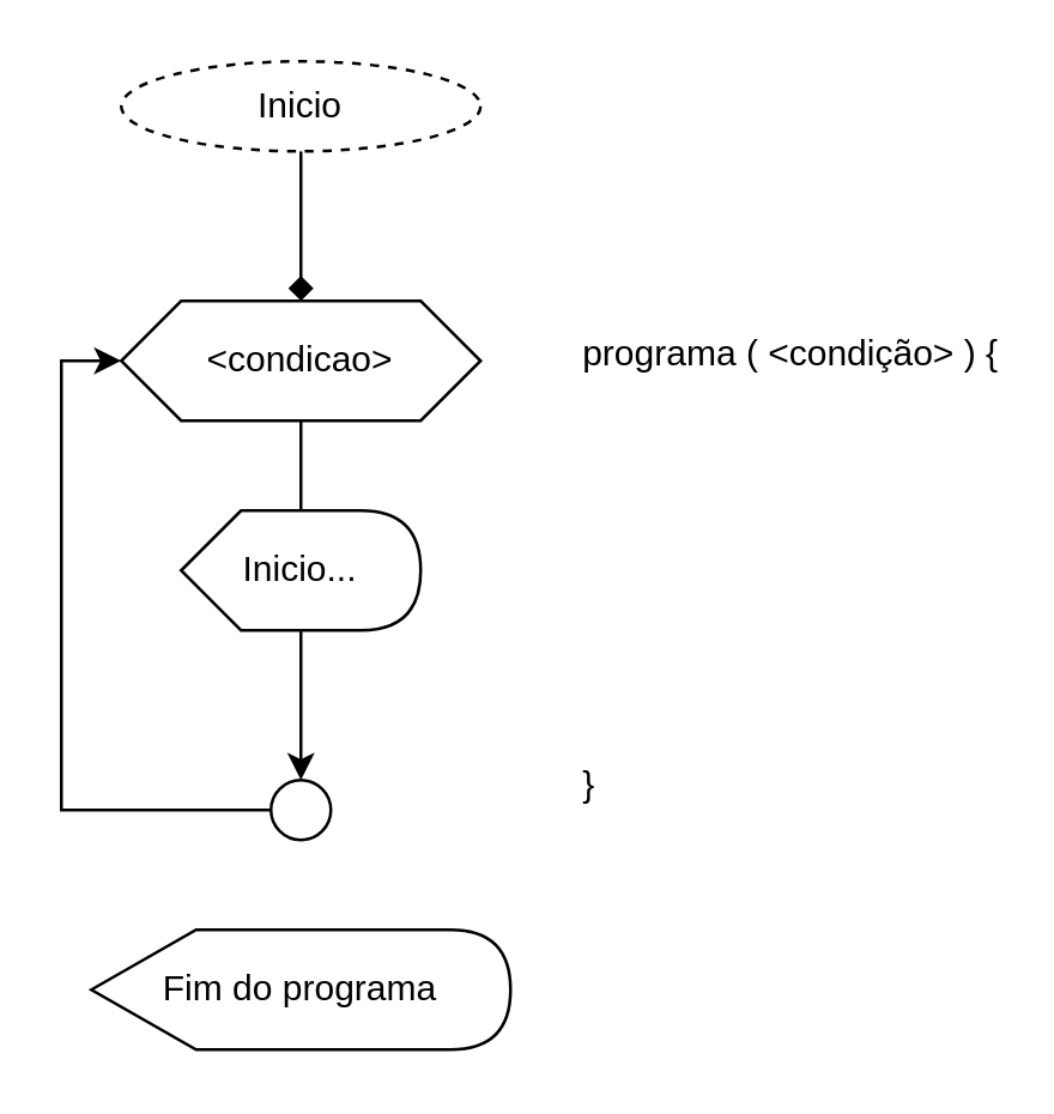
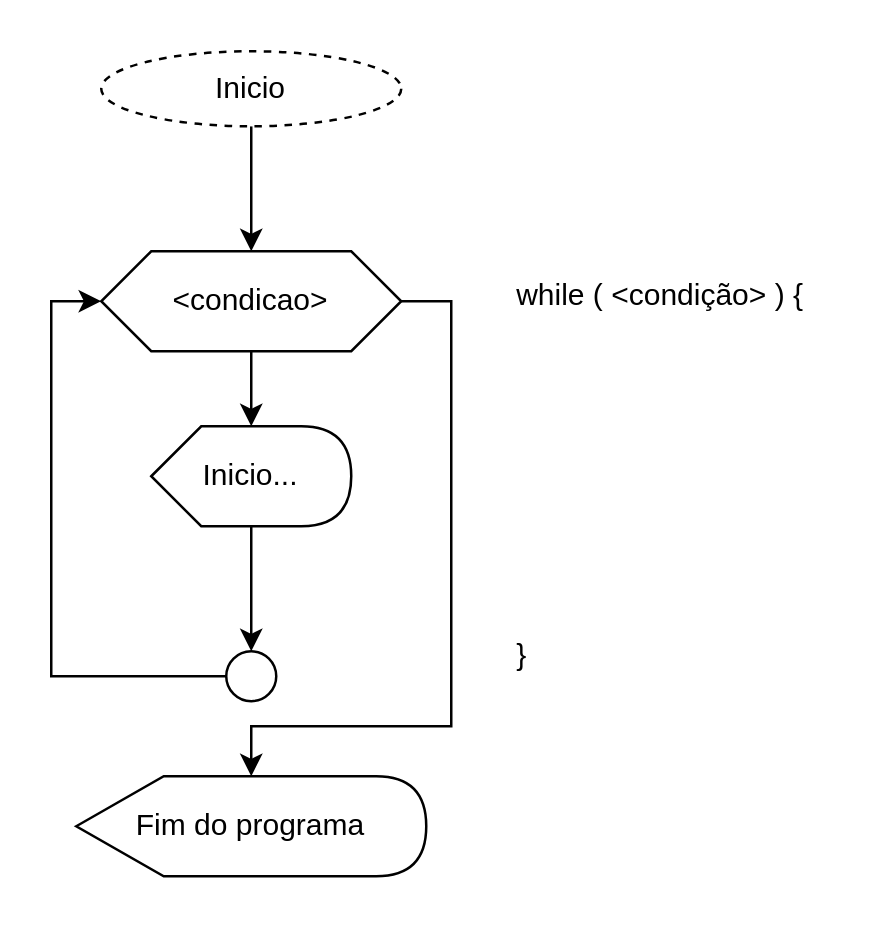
  <mxCell id="0" />
  <mxCell id="1" parent="0" />
- <mxCell id="2" value="" style="edgeStyle=orthogonalEdgeStyle;rounded=0;orthogonalLoop=1;jettySize=auto;html=1;endArrow=diamond;" edge="1" parent="1" source="3" target="8"><mxGeometry relative="1" as="geometry" /></mxCell>
+ <mxCell id="2" value="" style="edgeStyle=orthogonalEdgeStyle;rounded=0;orthogonalLoop=1;jettySize=auto;html=1;" edge="1" parent="1" source="3" target="8"><mxGeometry relative="1" as="geometry" /></mxCell>
  <mxCell id="3" value="Inicio" style="ellipse;whiteSpace=wrap;html=1;dashed=1;" vertex="1" parent="1"><mxGeometry x="40" y="20" width="120" height="30" as="geometry" /></mxCell>
  <mxCell id="4" style="edgeStyle=orthogonalEdgeStyle;rounded=0;orthogonalLoop=1;jettySize=auto;html=1;" edge="1" parent="1" source="5" target="10"><mxGeometry relative="1" as="geometry" /></mxCell>
  <mxCell id="5" value="Inicio..." style="shape=display;whiteSpace=wrap;html=1;" vertex="1" parent="1"><mxGeometry x="60" y="170" width="80" height="40" as="geometry" /></mxCell>
- <mxCell id="6" style="edgeStyle=orthogonalEdgeStyle;rounded=0;orthogonalLoop=1;jettySize=auto;html=1;endArrow=none;" edge="1" parent="1" source="8" target="5"><mxGeometry relative="1" as="geometry" /></mxCell>
+ <mxCell id="6" style="edgeStyle=orthogonalEdgeStyle;rounded=0;orthogonalLoop=1;jettySize=auto;html=1;" edge="1" parent="1" source="8" target="5"><mxGeometry relative="1" as="geometry" /></mxCell>
+ <mxCell id="7" style="edgeStyle=orthogonalEdgeStyle;rounded=0;orthogonalLoop=1;jettySize=auto;html=1;" edge="1" parent="1" source="8" target="12"><mxGeometry relative="1" as="geometry"><Array as="points"><mxPoint x="180" y="120" /><mxPoint x="180" y="290" /><mxPoint x="100" y="290" /></Array></mxGeometry></mxCell>
  <mxCell id="8" value="&amp;lt;condicao&amp;gt;" style="shape=hexagon;perimeter=hexagonPerimeter2;whiteSpace=wrap;html=1;fixedSize=1;" vertex="1" parent="1"><mxGeometry x="40" y="100" width="120" height="40" as="geometry" /></mxCell>
  <mxCell id="9" style="edgeStyle=orthogonalEdgeStyle;rounded=0;orthogonalLoop=1;jettySize=auto;html=1;entryX=0;entryY=0.5;entryDx=0;entryDy=0;" edge="1" parent="1" source="10" target="8"><mxGeometry relative="1" as="geometry"><Array as="points"><mxPoint x="20" y="270" /><mxPoint x="20" y="120" /></Array></mxGeometry></mxCell>
  <mxCell id="10" value="" style="ellipse;whiteSpace=wrap;html=1;aspect=fixed;" vertex="1" parent="1"><mxGeometry x="90" y="260" width="20" height="20" as="geometry" /></mxCell>
- <mxCell id="11" value="programa ( &amp;lt;condição&amp;gt; ) {&amp;nbsp;&lt;br&gt;&lt;br&gt;&lt;br&gt;&lt;br&gt;&lt;br&gt;&lt;br&gt;&lt;br&gt;&lt;br&gt;&lt;br&gt;&lt;br&gt;&lt;div style=&quot;text-align: left&quot;&gt;&lt;span&gt;}&amp;nbsp;&lt;/span&gt;&lt;/div&gt;" style="text;html=1;align=center;verticalAlign=middle;resizable=0;points=[];autosize=1;strokeColor=none;fillColor=none;" vertex="1" parent="1"><mxGeometry x="200" y="110" width="130" height="160" as="geometry" /></mxCell>
+ <mxCell id="11" value="while ( &amp;lt;condição&amp;gt; ) {&amp;nbsp;&lt;br&gt;&lt;br&gt;&lt;br&gt;&lt;br&gt;&lt;br&gt;&lt;br&gt;&lt;br&gt;&lt;br&gt;&lt;br&gt;&lt;br&gt;&lt;div style=&quot;text-align: left&quot;&gt;&lt;span&gt;}&amp;nbsp;&lt;/span&gt;&lt;/div&gt;" style="text;html=1;align=center;verticalAlign=middle;resizable=0;points=[];autosize=1;strokeColor=none;fillColor=none;" vertex="1" parent="1"><mxGeometry x="200" y="110" width="130" height="160" as="geometry" /></mxCell>
  <mxCell id="12" value="Fim do programa" style="shape=display;whiteSpace=wrap;html=1;" vertex="1" parent="1"><mxGeometry x="30" y="310" width="140" height="40" as="geometry" /></mxCell>
